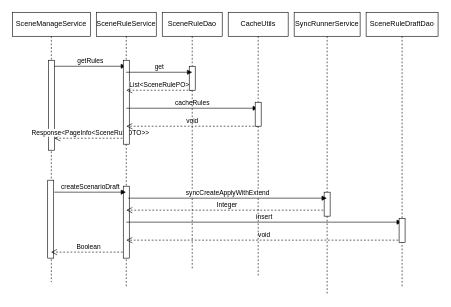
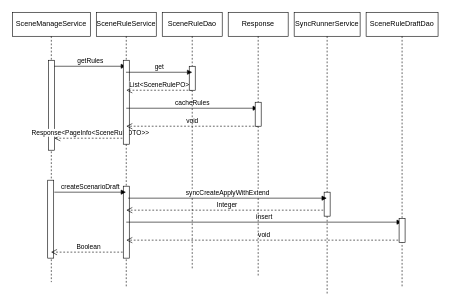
  <mxCell id="0" />
  <mxCell id="1" parent="0" />
  <mxCell id="2" value="SceneManageService" style="shape=umlLifeline;perimeter=lifelinePerimeter;whiteSpace=wrap;html=1;container=1;collapsible=0;recursiveResize=0;outlineConnect=0;" parent="1" vertex="1"><mxGeometry x="20" y="20" width="130" height="450" as="geometry" /></mxCell>
  <mxCell id="3" value="" style="html=1;points=[];perimeter=orthogonalPerimeter;" parent="2" vertex="1"><mxGeometry x="60" y="80" width="10" height="150" as="geometry" /></mxCell>
  <mxCell id="4" value="getRules" style="html=1;verticalAlign=bottom;endArrow=block;" parent="2" target="8" edge="1"><mxGeometry width="80" relative="1" as="geometry"><mxPoint x="70" y="90" as="sourcePoint" /><mxPoint x="150" y="90" as="targetPoint" /></mxGeometry></mxCell>
  <mxCell id="5" value="Response&amp;lt;PageInfo&amp;lt;SceneRuleDTO&amp;gt;&amp;gt;" style="html=1;verticalAlign=bottom;endArrow=open;dashed=1;endSize=8;" parent="2" source="8" edge="1"><mxGeometry relative="1" as="geometry"><mxPoint x="150" y="210" as="sourcePoint" /><mxPoint x="70" y="210" as="targetPoint" /></mxGeometry></mxCell>
  <mxCell id="6" value="" style="html=1;points=[];perimeter=orthogonalPerimeter;" parent="2" vertex="1"><mxGeometry x="59" y="280" width="10" height="130" as="geometry" /></mxCell>
  <mxCell id="7" value="Boolean" style="html=1;verticalAlign=bottom;endArrow=open;dashed=1;endSize=8;" edge="1" parent="2" target="2"><mxGeometry relative="1" as="geometry"><mxPoint x="190" y="400" as="sourcePoint" /><mxPoint x="110" y="400" as="targetPoint" /></mxGeometry></mxCell>
  <mxCell id="8" value="SceneRuleService" style="shape=umlLifeline;perimeter=lifelinePerimeter;whiteSpace=wrap;html=1;container=1;collapsible=0;recursiveResize=0;outlineConnect=0;" parent="1" vertex="1"><mxGeometry x="160" y="20" width="100" height="460" as="geometry" /></mxCell>
  <mxCell id="9" value="" style="html=1;points=[];perimeter=orthogonalPerimeter;" parent="8" vertex="1"><mxGeometry x="45" y="80" width="10" height="140" as="geometry" /></mxCell>
  <mxCell id="10" value="List&amp;lt;SceneRulePO&amp;gt;" style="html=1;verticalAlign=bottom;endArrow=open;dashed=1;endSize=8;" parent="8" source="17" edge="1"><mxGeometry relative="1" as="geometry"><mxPoint x="130" y="130" as="sourcePoint" /><mxPoint x="50" y="130" as="targetPoint" /></mxGeometry></mxCell>
  <mxCell id="11" value="cacheRules" style="html=1;verticalAlign=bottom;endArrow=block;" parent="8" target="19" edge="1"><mxGeometry width="80" relative="1" as="geometry"><mxPoint x="50" y="160" as="sourcePoint" /><mxPoint x="130" y="160" as="targetPoint" /></mxGeometry></mxCell>
  <mxCell id="12" value="void" style="html=1;verticalAlign=bottom;endArrow=open;dashed=1;endSize=8;" parent="8" source="19" edge="1"><mxGeometry relative="1" as="geometry"><mxPoint x="130" y="190" as="sourcePoint" /><mxPoint x="50" y="190" as="targetPoint" /></mxGeometry></mxCell>
  <mxCell id="13" value="" style="html=1;points=[];perimeter=orthogonalPerimeter;" parent="8" vertex="1"><mxGeometry x="45" y="290" width="10" height="120" as="geometry" /></mxCell>
  <mxCell id="14" value="Integer" style="html=1;verticalAlign=bottom;endArrow=open;dashed=1;endSize=8;" edge="1" parent="8" source="23"><mxGeometry relative="1" as="geometry"><mxPoint x="130" y="330" as="sourcePoint" /><mxPoint x="50" y="330" as="targetPoint" /></mxGeometry></mxCell>
  <mxCell id="15" value="insert" style="html=1;verticalAlign=bottom;endArrow=block;" edge="1" parent="8" target="26"><mxGeometry width="80" relative="1" as="geometry"><mxPoint x="50" y="350" as="sourcePoint" /><mxPoint x="130" y="350" as="targetPoint" /></mxGeometry></mxCell>
  <mxCell id="16" value="void" style="html=1;verticalAlign=bottom;endArrow=open;dashed=1;endSize=8;" edge="1" parent="8" source="26"><mxGeometry relative="1" as="geometry"><mxPoint x="130" y="380" as="sourcePoint" /><mxPoint x="50" y="380" as="targetPoint" /></mxGeometry></mxCell>
  <mxCell id="17" value="SceneRuleDao" style="shape=umlLifeline;perimeter=lifelinePerimeter;whiteSpace=wrap;html=1;container=1;collapsible=0;recursiveResize=0;outlineConnect=0;" parent="1" vertex="1"><mxGeometry x="270" y="20" width="100" height="430" as="geometry" /></mxCell>
  <mxCell id="18" value="" style="html=1;points=[];perimeter=orthogonalPerimeter;" parent="17" vertex="1"><mxGeometry x="45" y="90" width="10" height="40" as="geometry" /></mxCell>
- <mxCell id="19" value="CacheUtils" style="shape=umlLifeline;perimeter=lifelinePerimeter;whiteSpace=wrap;html=1;container=1;collapsible=0;recursiveResize=0;outlineConnect=0;" parent="1" vertex="1"><mxGeometry x="380" y="20" width="100" height="440" as="geometry" /></mxCell>
+ <mxCell id="19" value="Response" style="shape=umlLifeline;perimeter=lifelinePerimeter;whiteSpace=wrap;html=1;container=1;collapsible=0;recursiveResize=0;outlineConnect=0;" parent="1" vertex="1"><mxGeometry x="380" y="20" width="100" height="440" as="geometry" /></mxCell>
  <mxCell id="20" value="" style="html=1;points=[];perimeter=orthogonalPerimeter;" parent="19" vertex="1"><mxGeometry x="45" y="150" width="10" height="40" as="geometry" /></mxCell>
  <mxCell id="21" value="get" style="html=1;verticalAlign=bottom;endArrow=block;" parent="1" source="8" edge="1"><mxGeometry width="80" relative="1" as="geometry"><mxPoint x="300" y="119.5" as="sourcePoint" /><mxPoint x="320" y="120" as="targetPoint" /></mxGeometry></mxCell>
  <mxCell id="22" value="createScenarioDraft" style="html=1;verticalAlign=bottom;endArrow=block;" parent="1" target="8" edge="1"><mxGeometry width="80" relative="1" as="geometry"><mxPoint x="90" y="320" as="sourcePoint" /><mxPoint x="170" y="320" as="targetPoint" /></mxGeometry></mxCell>
  <mxCell id="23" value="SyncRunnerService" style="shape=umlLifeline;perimeter=lifelinePerimeter;whiteSpace=wrap;html=1;container=1;collapsible=0;recursiveResize=0;outlineConnect=0;" vertex="1" parent="1"><mxGeometry x="490" y="20" width="110" height="470" as="geometry" /></mxCell>
  <mxCell id="24" value="" style="html=1;points=[];perimeter=orthogonalPerimeter;" vertex="1" parent="23"><mxGeometry x="50" y="300" width="10" height="40" as="geometry" /></mxCell>
  <mxCell id="25" value="syncCreateApplyWithExtend" style="html=1;verticalAlign=bottom;endArrow=block;" edge="1" parent="1" target="23"><mxGeometry width="80" relative="1" as="geometry"><mxPoint x="213.21" y="330" as="sourcePoint" /><mxPoint x="293.21" y="330" as="targetPoint" /></mxGeometry></mxCell>
  <mxCell id="26" value="SceneRuleDraftDao" style="shape=umlLifeline;perimeter=lifelinePerimeter;whiteSpace=wrap;html=1;container=1;collapsible=0;recursiveResize=0;outlineConnect=0;" vertex="1" parent="1"><mxGeometry x="610" y="20" width="120" height="460" as="geometry" /></mxCell>
  <mxCell id="27" value="" style="html=1;points=[];perimeter=orthogonalPerimeter;" vertex="1" parent="26"><mxGeometry x="55" y="344" width="10" height="40" as="geometry" /></mxCell>
